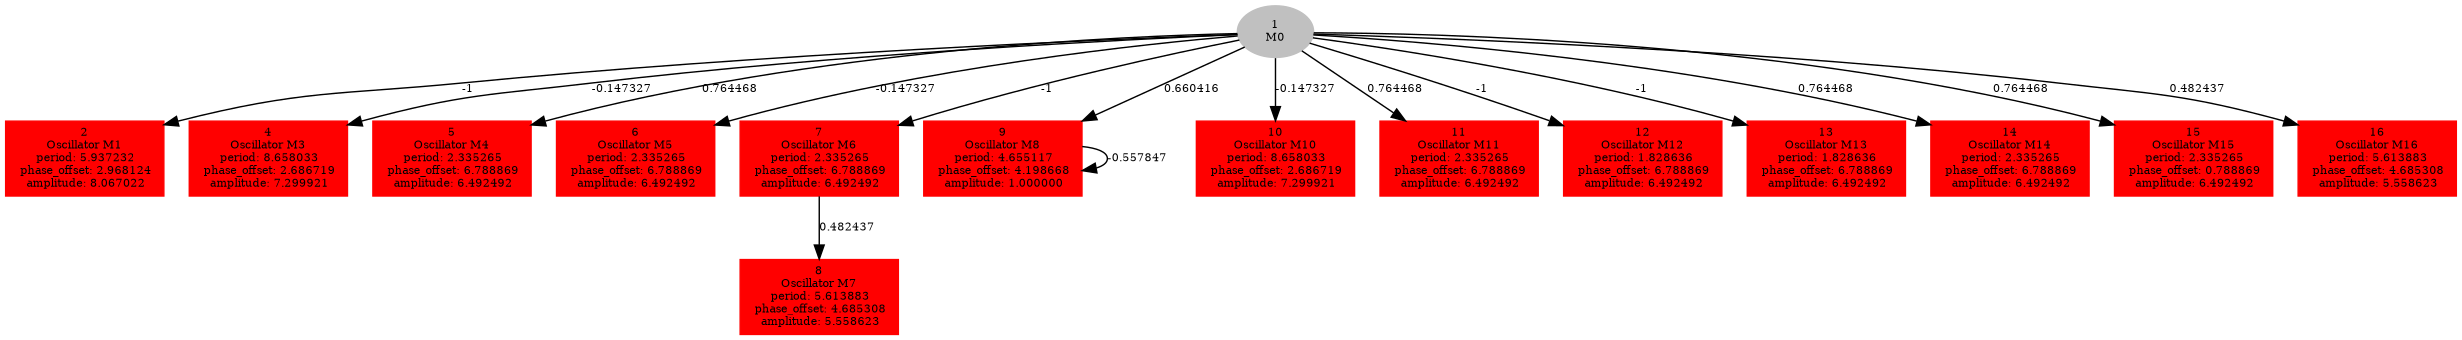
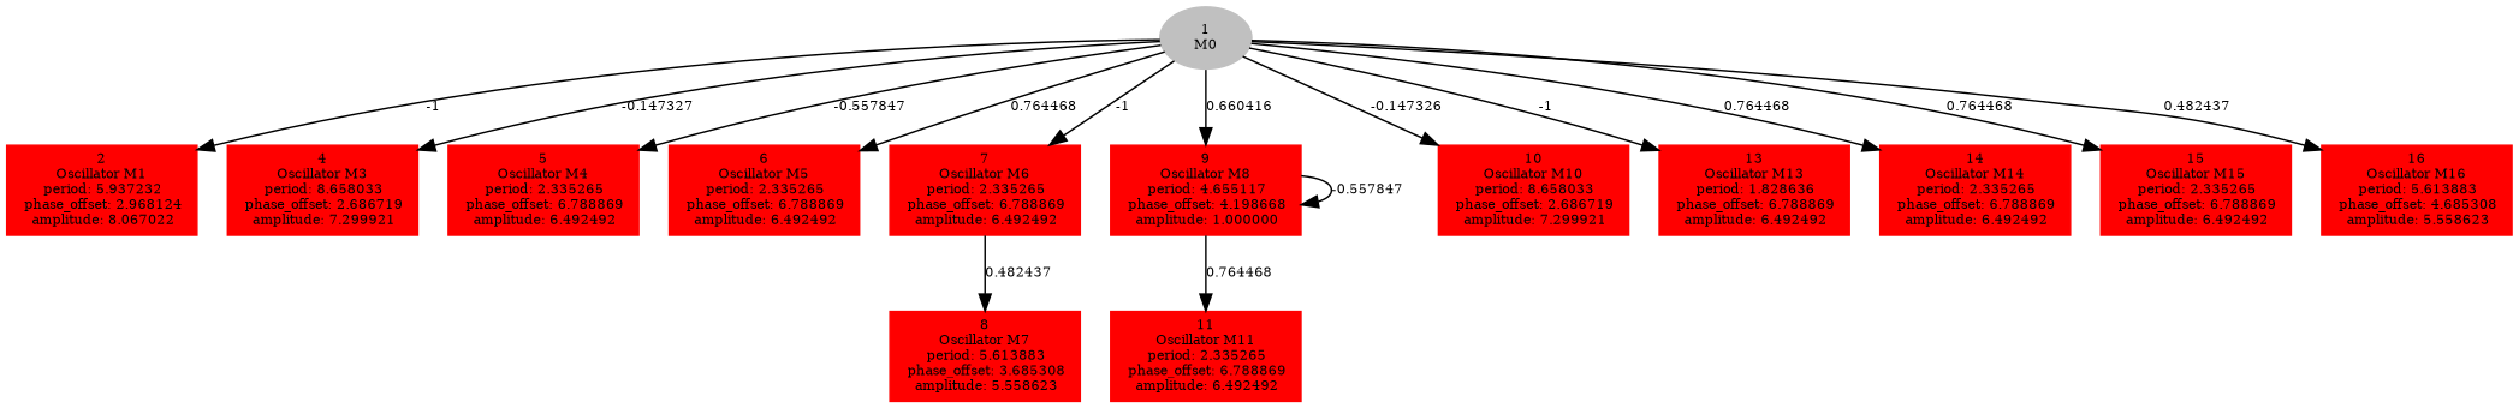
  digraph {
    forcelabels=true
    node [color=red fontsize=8 style=filled shape=box]
    edge [fontsize=8]
    n1 [color=grey label=<1<BR/>M0> shape=""]
    n2 [label=<2<BR />Oscillator M1<BR /> period: 5.937232<BR /> phase_offset: 2.968124<BR /> amplitude: 8.067022>]
    n3 [label=<4<BR />Oscillator M3<BR /> period: 8.658033<BR /> phase_offset: 2.686719<BR /> amplitude: 7.299921>]
    n4 [label=<5<BR />Oscillator M4<BR /> period: 2.335265<BR /> phase_offset: 6.788869<BR /> amplitude: 6.492492>]
    n5 [label=<6<BR />Oscillator M5<BR /> period: 2.335265<BR /> phase_offset: 6.788869<BR /> amplitude: 6.492492>]
    n6 [label=<7<BR />Oscillator M6<BR /> period: 2.335265<BR /> phase_offset: 6.788869<BR /> amplitude: 6.492492>]
    n7 [label=<9<BR />Oscillator M8<BR /> period: 4.655117<BR /> phase_offset: 4.198668<BR /> amplitude: 1.000000>]
    n8 [label=<10<BR />Oscillator M10<BR /> period: 8.658033<BR /> phase_offset: 2.686719<BR /> amplitude: 7.299921>]
    n9 [label=<11<BR />Oscillator M11<BR /> period: 2.335265<BR /> phase_offset: 6.788869<BR /> amplitude: 6.492492>]
-   n10 [label=<12<BR />Oscillator M12<BR /> period: 1.828636<BR /> phase_offset: 6.788869<BR /> amplitude: 6.492492>]
    n11 [label=<13<BR />Oscillator M13<BR /> period: 1.828636<BR /> phase_offset: 6.788869<BR /> amplitude: 6.492492>]
    n12 [label=<14<BR />Oscillator M14<BR /> period: 2.335265<BR /> phase_offset: 6.788869<BR /> amplitude: 6.492492>]
-   n13 [label=<15<BR />Oscillator M15<BR /> period: 2.335265<BR /> phase_offset: 0.788869<BR /> amplitude: 6.492492>]
+   n13 [label=<15<BR />Oscillator M15<BR /> period: 2.335265<BR /> phase_offset: 6.788869<BR /> amplitude: 6.492492>]
    n14 [label=<16<BR />Oscillator M16<BR /> period: 5.613883<BR /> phase_offset: 4.685308<BR /> amplitude: 5.558623>]
-   n15 [label=<8<BR />Oscillator M7<BR /> period: 5.613883<BR /> phase_offset: 4.685308<BR /> amplitude: 5.558623>]
+   n15 [label=<8<BR />Oscillator M7<BR /> period: 5.613883<BR /> phase_offset: 3.685308<BR /> amplitude: 5.558623>]
    n1 -> n2 [label="-1 "]
    n1 -> n3 [label="-0.147327 "]
-   n1 -> n4 [label="0.764468 "]
-   n1 -> n5 [label="-0.147327 "]
+   n1 -> n4 [label="-0.557847 "]
+   n1 -> n5 [label="0.764468 "]
    n1 -> n6 [label="-1 "]
    n1 -> n7 [label="0.660416 "]
-   n1 -> n8 [label="-0.147327 "]
-   n1 -> n9 [label="0.764468 "]
-   n1 -> n10 [label="-1 "]
+   n1 -> n8 [label="-0.147326 "]
+   n7 -> n9 [label="0.764468 "]
    n1 -> n11 [label="-1 "]
    n1 -> n12 [label="0.764468 "]
    n1 -> n13 [label="0.764468 "]
    n1 -> n14 [label="0.482437 "]
    n6 -> n15 [label="0.482437 "]
    n7 -> n7 [label="-0.557847 "]
  }
